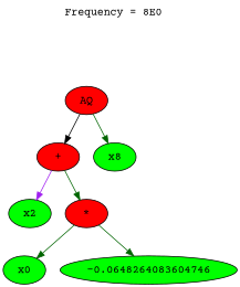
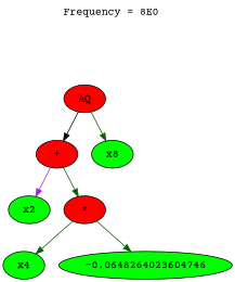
  strict digraph {
    fontname="Courier Prime"
    label=<Frequency = 8E0  <br/> <br/> <br/>>
    labelloc=t
    node [fillcolor="#00ff00" fontname="Courier Prime" style=filled]
    edge [color=darkgreen fontname="Courier Prime"]
    n1 [fillcolor="#ff0000" label=AQ]
    n2 [fillcolor="#ff0000" label="+"]
    n3 [label=x8]
    n4 [label=x2]
    n5 [fillcolor="#ff0000" label="*"]
-   n6 [label=x0]
-   n7 [label=-0.0648264083604746]
+   n6 [label=x4]
+   n7 [label=-0.0648264023604746]
    n1 -> n2 [color=black]
    n1 -> n3
    n2 -> n4 [color=purple]
    n2 -> n5
    n5 -> n6
    n5 -> n7
  }
